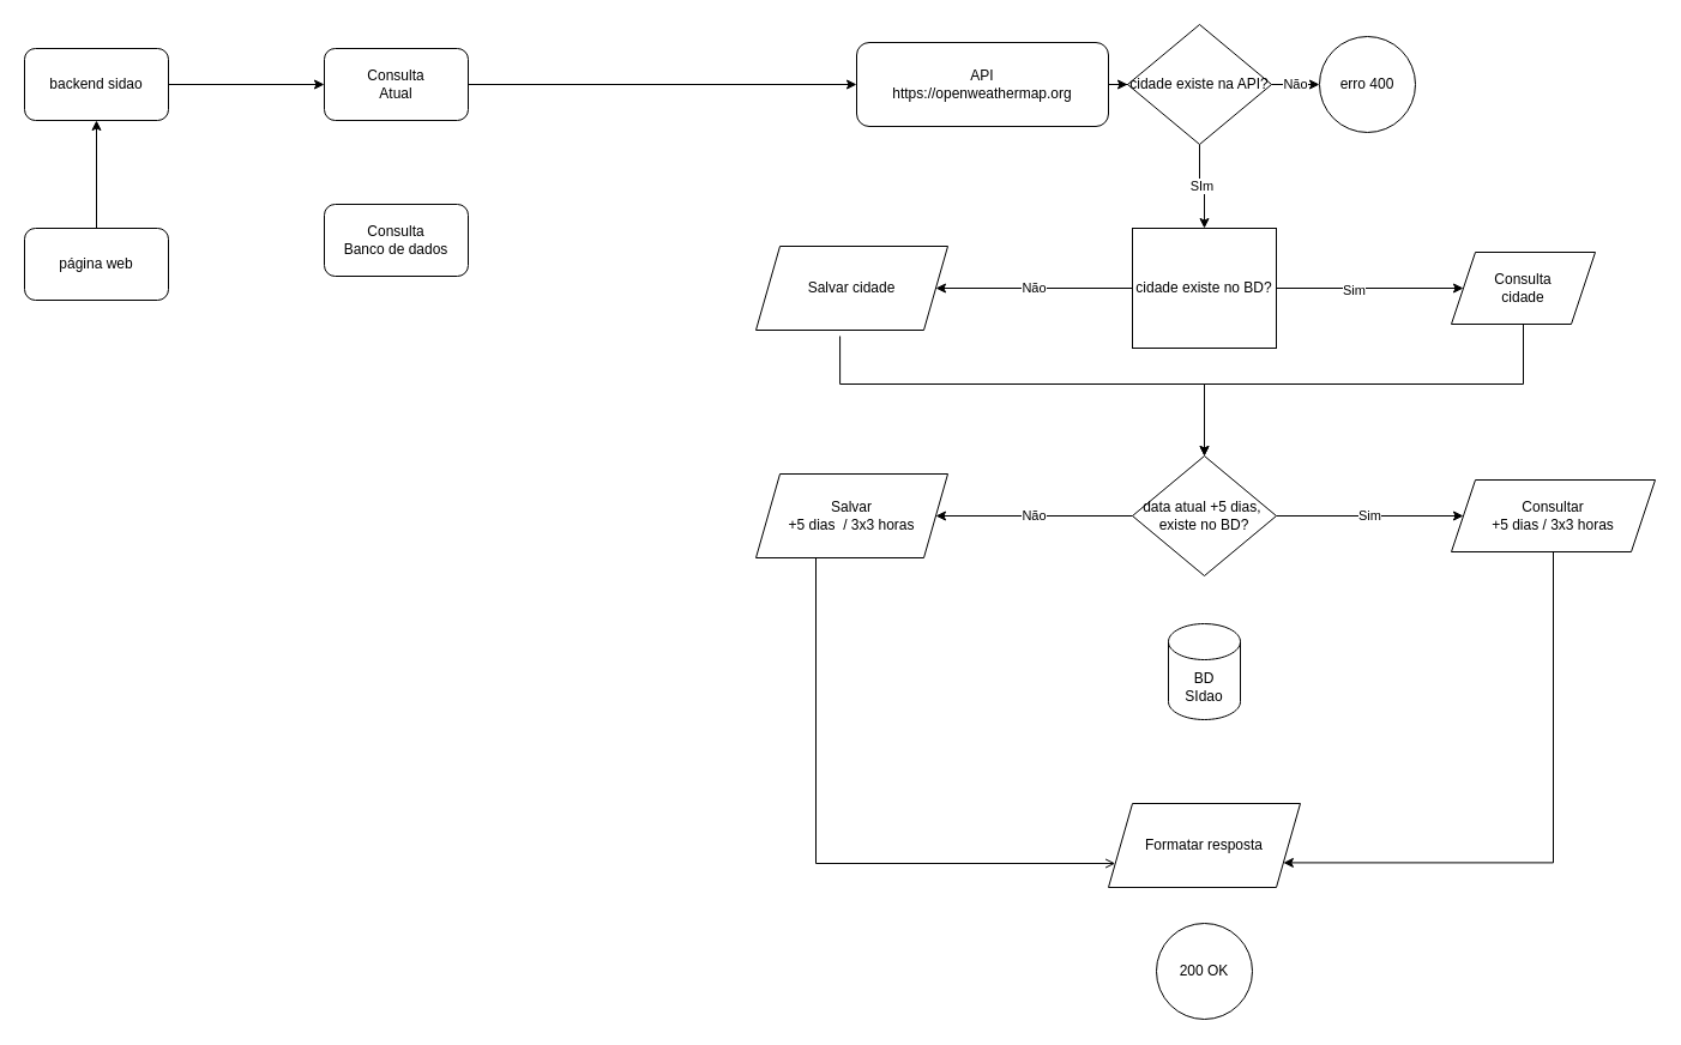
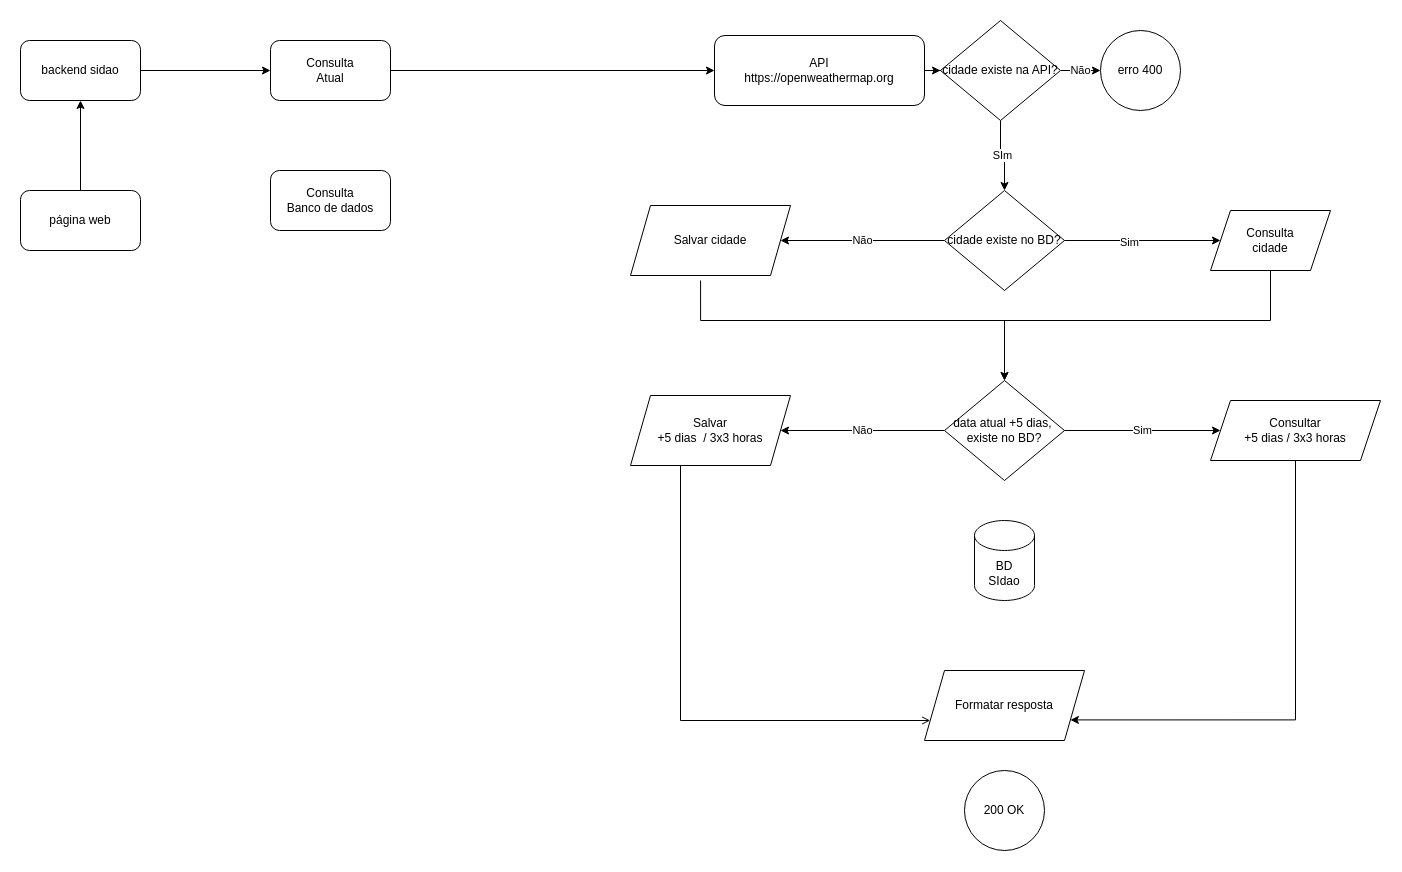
  <mxCell id="0" />
  <mxCell id="1" parent="0" />
  <mxCell id="2" style="edgeStyle=orthogonalEdgeStyle;rounded=0;orthogonalLoop=1;jettySize=auto;html=1;entryX=0.5;entryY=1;entryDx=0;entryDy=0;" parent="1" source="3" target="5" edge="1"><mxGeometry relative="1" as="geometry" /></mxCell>
  <mxCell id="3" value="página web" style="rounded=1;whiteSpace=wrap;html=1;" parent="1" vertex="1"><mxGeometry x="20" y="190" width="120" height="60" as="geometry" /></mxCell>
  <mxCell id="4" style="edgeStyle=orthogonalEdgeStyle;rounded=0;orthogonalLoop=1;jettySize=auto;html=1;exitX=1;exitY=0.5;exitDx=0;exitDy=0;" parent="1" source="5" target="29" edge="1"><mxGeometry relative="1" as="geometry" /></mxCell>
  <mxCell id="5" value="backend sidao" style="rounded=1;whiteSpace=wrap;html=1;" parent="1" vertex="1"><mxGeometry x="20" y="40" width="120" height="60" as="geometry" /></mxCell>
  <mxCell id="6" value="Não" style="edgeStyle=orthogonalEdgeStyle;rounded=0;orthogonalLoop=1;jettySize=auto;html=1;" parent="1" source="9" target="20" edge="1"><mxGeometry relative="1" as="geometry" /></mxCell>
  <mxCell id="7" style="edgeStyle=orthogonalEdgeStyle;rounded=0;orthogonalLoop=1;jettySize=auto;html=1;exitX=1;exitY=0.5;exitDx=0;exitDy=0;entryX=0;entryY=0.5;entryDx=0;entryDy=0;" parent="1" source="9" target="32" edge="1"><mxGeometry relative="1" as="geometry" /></mxCell>
  <mxCell id="8" value="Sim" style="edgeLabel;html=1;align=center;verticalAlign=middle;resizable=0;points=[];" vertex="1" connectable="0" parent="7"><mxGeometry x="-0.179" y="-1" relative="1" as="geometry"><mxPoint as="offset" /></mxGeometry></mxCell>
- <mxCell id="9" value="cidade existe no BD?" style="whiteSpace=wrap;html=1;rounded=0;" parent="1" vertex="1"><mxGeometry x="944" y="190" width="120" height="100" as="geometry" /></mxCell>
+ <mxCell id="9" value="cidade existe no BD?" style="rhombus;whiteSpace=wrap;html=1;" parent="1" vertex="1"><mxGeometry x="944" y="190" width="120" height="100" as="geometry" /></mxCell>
  <mxCell id="10" style="edgeStyle=orthogonalEdgeStyle;rounded=0;orthogonalLoop=1;jettySize=auto;html=1;exitX=1;exitY=0.5;exitDx=0;exitDy=0;" parent="1" source="11" target="18" edge="1"><mxGeometry relative="1" as="geometry" /></mxCell>
  <mxCell id="11" value="API&lt;br&gt;https://openweathermap.org" style="rounded=1;whiteSpace=wrap;html=1;" parent="1" vertex="1"><mxGeometry x="714" y="35" width="210" height="70" as="geometry" /></mxCell>
  <mxCell id="12" value="BD&lt;br&gt;SIdao" style="shape=cylinder3;whiteSpace=wrap;html=1;boundedLbl=1;backgroundOutline=1;size=15;" parent="1" vertex="1"><mxGeometry x="974" y="520" width="60" height="80" as="geometry" /></mxCell>
  <mxCell id="13" value="Não" style="edgeStyle=orthogonalEdgeStyle;rounded=0;orthogonalLoop=1;jettySize=auto;html=1;exitX=0;exitY=0.5;exitDx=0;exitDy=0;" parent="1" source="15" target="23" edge="1"><mxGeometry relative="1" as="geometry"><Array as="points"><mxPoint x="710" y="430" /></Array></mxGeometry></mxCell>
  <mxCell id="14" value="Sim" style="edgeStyle=orthogonalEdgeStyle;rounded=0;orthogonalLoop=1;jettySize=auto;html=1;entryX=0;entryY=0.5;entryDx=0;entryDy=0;" parent="1" source="15" target="27" edge="1"><mxGeometry relative="1" as="geometry" /></mxCell>
  <mxCell id="15" value="data atual +5 dias,&amp;nbsp; existe no BD?" style="rhombus;whiteSpace=wrap;html=1;" parent="1" vertex="1"><mxGeometry x="944" y="380" width="120" height="100" as="geometry" /></mxCell>
  <mxCell id="16" value="Não" style="edgeStyle=orthogonalEdgeStyle;rounded=0;orthogonalLoop=1;jettySize=auto;html=1;" parent="1" source="18" target="21" edge="1"><mxGeometry relative="1" as="geometry" /></mxCell>
  <mxCell id="17" value="SIm" style="edgeStyle=orthogonalEdgeStyle;rounded=0;orthogonalLoop=1;jettySize=auto;html=1;exitX=0.5;exitY=1;exitDx=0;exitDy=0;" parent="1" source="18" target="9" edge="1"><mxGeometry relative="1" as="geometry" /></mxCell>
  <mxCell id="18" value="cidade existe na API?" style="rhombus;whiteSpace=wrap;html=1;" parent="1" vertex="1"><mxGeometry x="940" y="20" width="120" height="100" as="geometry" /></mxCell>
  <mxCell id="19" style="edgeStyle=orthogonalEdgeStyle;rounded=0;orthogonalLoop=1;jettySize=auto;html=1;exitX=0.438;exitY=1.071;exitDx=0;exitDy=0;entryX=0.5;entryY=0;entryDx=0;entryDy=0;exitPerimeter=0;" parent="1" source="20" target="15" edge="1"><mxGeometry relative="1" as="geometry"><mxPoint x="1221" y="400" as="targetPoint" /><Array as="points"><mxPoint x="700" y="320" /><mxPoint x="1004" y="320" /></Array></mxGeometry></mxCell>
  <mxCell id="20" value="Salvar cidade" style="shape=parallelogram;perimeter=parallelogramPerimeter;whiteSpace=wrap;html=1;fixedSize=1;" parent="1" vertex="1"><mxGeometry x="630" y="205" width="160" height="70" as="geometry" /></mxCell>
  <mxCell id="21" value="erro 400" style="ellipse;whiteSpace=wrap;html=1;aspect=fixed;" parent="1" vertex="1"><mxGeometry x="1100" y="30" width="80" height="80" as="geometry" /></mxCell>
  <mxCell id="22" style="edgeStyle=orthogonalEdgeStyle;rounded=0;orthogonalLoop=1;jettySize=auto;html=1;exitX=0.5;exitY=1;exitDx=0;exitDy=0;endArrow=open;" parent="1" source="23" target="25" edge="1"><mxGeometry relative="1" as="geometry"><Array as="points"><mxPoint x="680" y="720" /></Array></mxGeometry></mxCell>
  <mxCell id="23" value="Salvar &lt;br&gt;+5 dias&amp;nbsp; / 3x3 horas" style="shape=parallelogram;perimeter=parallelogramPerimeter;whiteSpace=wrap;html=1;fixedSize=1;" parent="1" vertex="1"><mxGeometry x="630" y="395" width="160" height="70" as="geometry" /></mxCell>
  <mxCell id="24" value="200 OK" style="ellipse;whiteSpace=wrap;html=1;aspect=fixed;" parent="1" vertex="1"><mxGeometry x="964" y="770" width="80" height="80" as="geometry" /></mxCell>
  <mxCell id="25" value="Formatar resposta" style="shape=parallelogram;perimeter=parallelogramPerimeter;whiteSpace=wrap;html=1;fixedSize=1;" parent="1" vertex="1"><mxGeometry x="924" y="670" width="160" height="70" as="geometry" /></mxCell>
  <mxCell id="26" style="edgeStyle=orthogonalEdgeStyle;rounded=0;orthogonalLoop=1;jettySize=auto;html=1;exitX=0.5;exitY=1;exitDx=0;exitDy=0;entryX=1;entryY=0.75;entryDx=0;entryDy=0;" parent="1" source="27" target="25" edge="1"><mxGeometry relative="1" as="geometry"><Array as="points"><mxPoint x="1295" y="719" /></Array></mxGeometry></mxCell>
  <mxCell id="27" value="Consultar&lt;br&gt;+5 dias / 3x3 horas" style="shape=parallelogram;perimeter=parallelogramPerimeter;whiteSpace=wrap;html=1;fixedSize=1;" parent="1" vertex="1"><mxGeometry x="1210" y="400" width="170" height="60" as="geometry" /></mxCell>
  <mxCell id="28" style="edgeStyle=orthogonalEdgeStyle;rounded=0;orthogonalLoop=1;jettySize=auto;html=1;exitX=1;exitY=0.5;exitDx=0;exitDy=0;" parent="1" source="29" target="11" edge="1"><mxGeometry relative="1" as="geometry" /></mxCell>
  <mxCell id="29" value="Consulta&lt;br&gt;Atual" style="rounded=1;whiteSpace=wrap;html=1;" parent="1" vertex="1"><mxGeometry x="270" y="40" width="120" height="60" as="geometry" /></mxCell>
  <mxCell id="30" value="Consulta&lt;br&gt;Banco de dados" style="rounded=1;whiteSpace=wrap;html=1;" parent="1" vertex="1"><mxGeometry x="270" y="170" width="120" height="60" as="geometry" /></mxCell>
  <mxCell id="31" value="" style="edgeStyle=orthogonalEdgeStyle;rounded=0;orthogonalLoop=1;jettySize=auto;html=1;exitX=0.5;exitY=1;exitDx=0;exitDy=0;" parent="1" source="32" target="15" edge="1"><mxGeometry relative="1" as="geometry"><Array as="points"><mxPoint x="1270" y="320" /><mxPoint x="1004" y="320" /></Array></mxGeometry></mxCell>
  <mxCell id="32" value="Consulta&lt;br&gt;cidade" style="shape=parallelogram;perimeter=parallelogramPerimeter;whiteSpace=wrap;html=1;fixedSize=1;" parent="1" vertex="1"><mxGeometry x="1210" y="210" width="120" height="60" as="geometry" /></mxCell>
